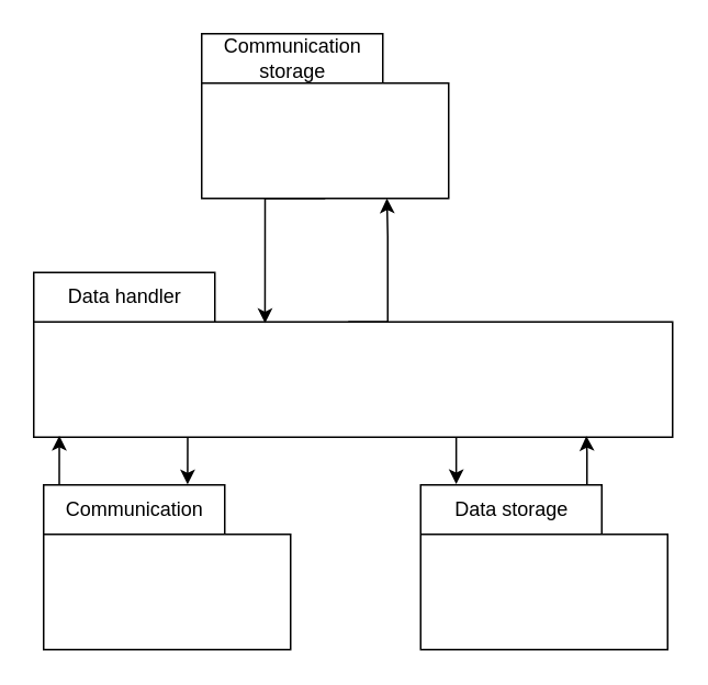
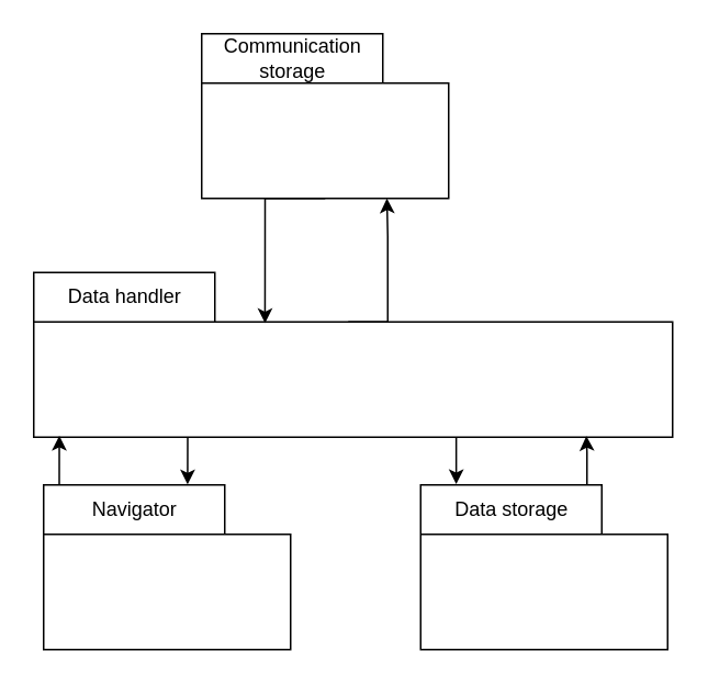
  <mxCell id="0" />
  <mxCell id="1" parent="0" />
  <mxCell id="2" style="edgeStyle=orthogonalEdgeStyle;rounded=0;orthogonalLoop=1;jettySize=auto;html=1;exitX=0;exitY=0;exitDx=191;exitDy=30;exitPerimeter=0;entryX=0.75;entryY=1;entryDx=0;entryDy=0;entryPerimeter=0;" parent="1" source="5" target="8" edge="1"><mxGeometry relative="1" as="geometry"><Array as="points"><mxPoint x="235" y="195" /><mxPoint x="235" y="143" /></Array></mxGeometry></mxCell>
  <mxCell id="3" style="edgeStyle=orthogonalEdgeStyle;rounded=0;orthogonalLoop=1;jettySize=auto;html=1;exitX=0.25;exitY=1;exitDx=0;exitDy=0;exitPerimeter=0;entryX=0.583;entryY=-0.003;entryDx=0;entryDy=0;entryPerimeter=0;" parent="1" source="5" target="14" edge="1"><mxGeometry relative="1" as="geometry" /></mxCell>
  <mxCell id="4" style="edgeStyle=orthogonalEdgeStyle;rounded=0;orthogonalLoop=1;jettySize=auto;html=1;exitX=0.75;exitY=1;exitDx=0;exitDy=0;exitPerimeter=0;entryX=0.144;entryY=-0.005;entryDx=0;entryDy=0;entryPerimeter=0;" parent="1" source="5" target="11" edge="1"><mxGeometry relative="1" as="geometry"><Array as="points"><mxPoint x="276" y="265" /><mxPoint x="276" y="293" /></Array></mxGeometry></mxCell>
  <mxCell id="5" value="&lt;span style=&quot;font-weight: 400;&quot;&gt;Data handler&lt;/span&gt;" style="shape=folder;fontStyle=1;tabWidth=110;tabHeight=30;tabPosition=left;html=1;boundedLbl=1;labelInHeader=1;container=1;collapsible=0;" parent="1" vertex="1"><mxGeometry x="20" y="165" width="388" height="100" as="geometry" /></mxCell>
  <mxCell id="6" value="" style="html=1;strokeColor=none;resizeWidth=1;resizeHeight=1;fillColor=none;part=1;connectable=0;allowArrows=0;deletable=0;" parent="5" vertex="1"><mxGeometry width="388.0" height="70" relative="1" as="geometry"><mxPoint y="30" as="offset" /></mxGeometry></mxCell>
  <mxCell id="7" style="edgeStyle=orthogonalEdgeStyle;rounded=0;orthogonalLoop=1;jettySize=auto;html=1;exitX=0.5;exitY=1;exitDx=0;exitDy=0;exitPerimeter=0;entryX=0.362;entryY=0.308;entryDx=0;entryDy=0;entryPerimeter=0;" parent="1" source="8" target="5" edge="1"><mxGeometry relative="1" as="geometry"><Array as="points"><mxPoint x="160" y="120" /></Array></mxGeometry></mxCell>
  <mxCell id="8" value="&lt;span style=&quot;font-weight: 400;&quot;&gt;Communication &lt;br&gt;storage&lt;/span&gt;" style="shape=folder;fontStyle=1;tabWidth=110;tabHeight=30;tabPosition=left;html=1;boundedLbl=1;labelInHeader=1;container=1;collapsible=0;" parent="1" vertex="1"><mxGeometry x="122" y="20" width="150" height="100" as="geometry" /></mxCell>
  <mxCell id="9" value="" style="html=1;strokeColor=none;resizeWidth=1;resizeHeight=1;fillColor=none;part=1;connectable=0;allowArrows=0;deletable=0;" parent="8" vertex="1"><mxGeometry width="150" height="70" relative="1" as="geometry"><mxPoint y="30" as="offset" /></mxGeometry></mxCell>
  <mxCell id="10" style="edgeStyle=orthogonalEdgeStyle;rounded=0;orthogonalLoop=1;jettySize=auto;html=1;exitX=0;exitY=0;exitDx=55;exitDy=0;exitPerimeter=0;entryX=0.865;entryY=0.993;entryDx=0;entryDy=0;entryPerimeter=0;" parent="1" source="11" target="5" edge="1"><mxGeometry relative="1" as="geometry"><Array as="points"><mxPoint x="356" y="294" /><mxPoint x="356" y="274" /><mxPoint x="356" y="274" /></Array></mxGeometry></mxCell>
  <mxCell id="11" value="&lt;span style=&quot;font-weight: 400;&quot;&gt;Data storage&lt;/span&gt;" style="shape=folder;fontStyle=1;tabWidth=110;tabHeight=30;tabPosition=left;html=1;boundedLbl=1;labelInHeader=1;container=1;collapsible=0;" parent="1" vertex="1"><mxGeometry x="255" y="294" width="150" height="100" as="geometry" /></mxCell>
  <mxCell id="12" value="" style="html=1;strokeColor=none;resizeWidth=1;resizeHeight=1;fillColor=none;part=1;connectable=0;allowArrows=0;deletable=0;" parent="11" vertex="1"><mxGeometry width="150" height="70" relative="1" as="geometry"><mxPoint y="30" as="offset" /></mxGeometry></mxCell>
  <mxCell id="13" style="edgeStyle=orthogonalEdgeStyle;rounded=0;orthogonalLoop=1;jettySize=auto;html=1;exitX=0;exitY=0;exitDx=55;exitDy=0;exitPerimeter=0;entryX=0.04;entryY=0.991;entryDx=0;entryDy=0;entryPerimeter=0;" parent="1" source="14" target="5" edge="1"><mxGeometry relative="1" as="geometry"><Array as="points"><mxPoint x="35" y="294" /><mxPoint x="35" y="264" /></Array></mxGeometry></mxCell>
- <mxCell id="14" value="&lt;span style=&quot;font-weight: 400;&quot;&gt;Communication&lt;/span&gt;" style="shape=folder;fontStyle=1;tabWidth=110;tabHeight=30;tabPosition=left;html=1;boundedLbl=1;labelInHeader=1;container=1;collapsible=0;" parent="1" vertex="1"><mxGeometry x="26" y="294" width="150" height="100" as="geometry" /></mxCell>
+ <mxCell id="14" value="&lt;span style=&quot;font-weight: 400;&quot;&gt;Navigator&lt;/span&gt;" style="shape=folder;fontStyle=1;tabWidth=110;tabHeight=30;tabPosition=left;html=1;boundedLbl=1;labelInHeader=1;container=1;collapsible=0;" parent="1" vertex="1"><mxGeometry x="26" y="294" width="150" height="100" as="geometry" /></mxCell>
  <mxCell id="15" value="" style="html=1;strokeColor=none;resizeWidth=1;resizeHeight=1;fillColor=none;part=1;connectable=0;allowArrows=0;deletable=0;" parent="14" vertex="1"><mxGeometry width="150" height="70" relative="1" as="geometry"><mxPoint y="30" as="offset" /></mxGeometry></mxCell>
